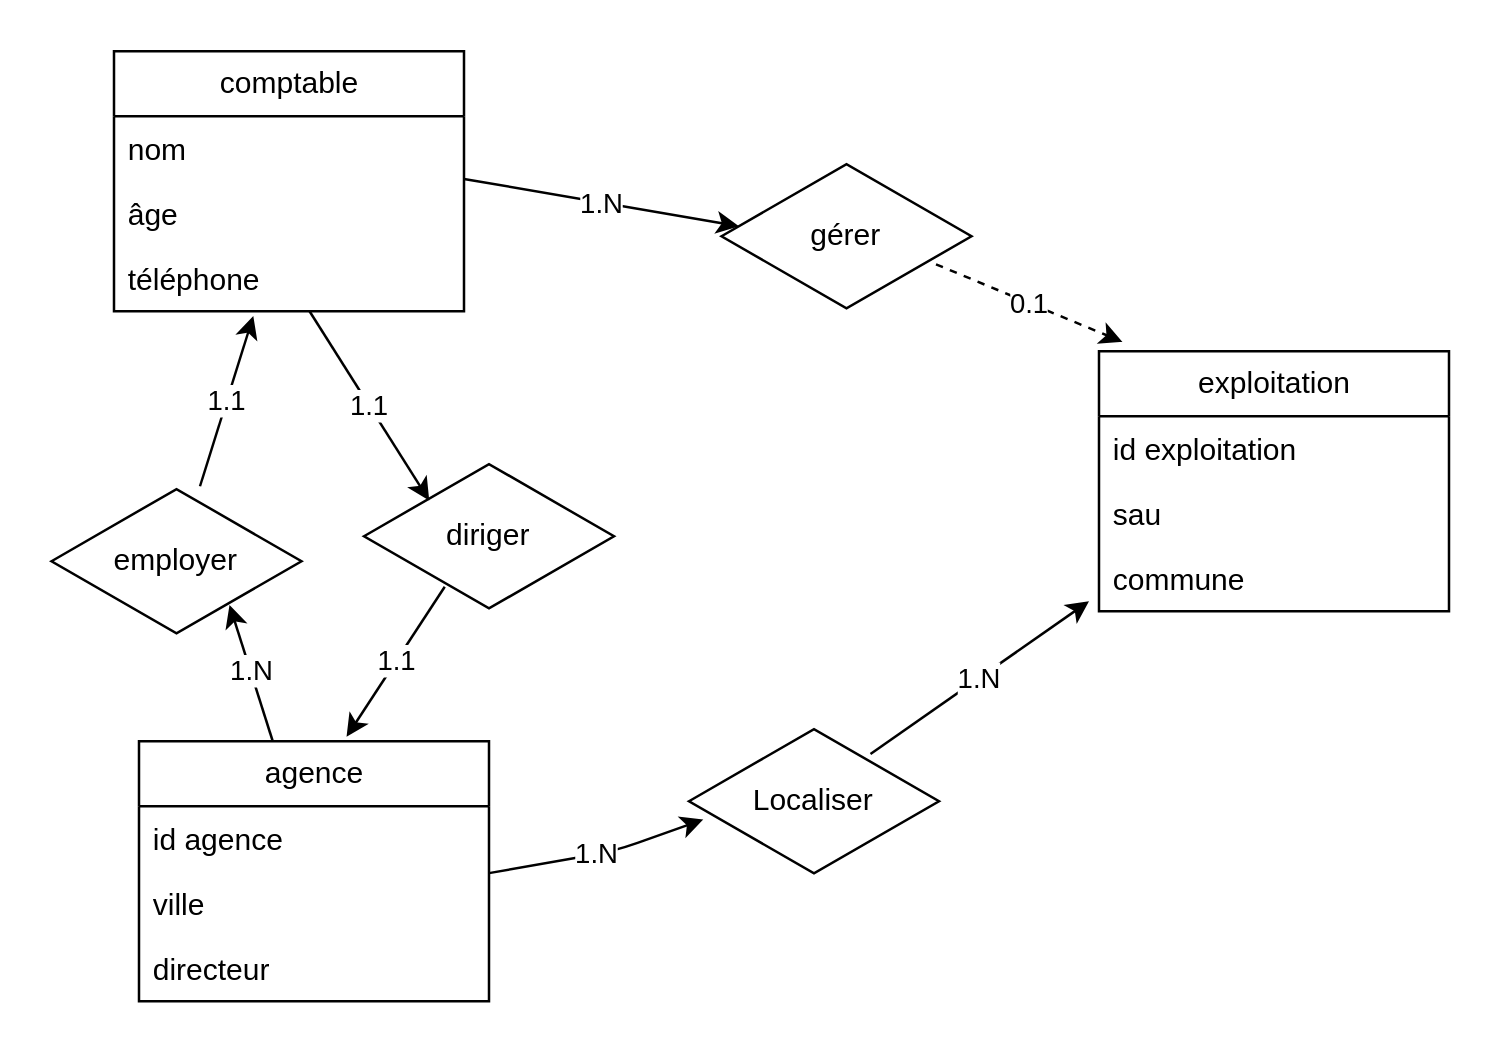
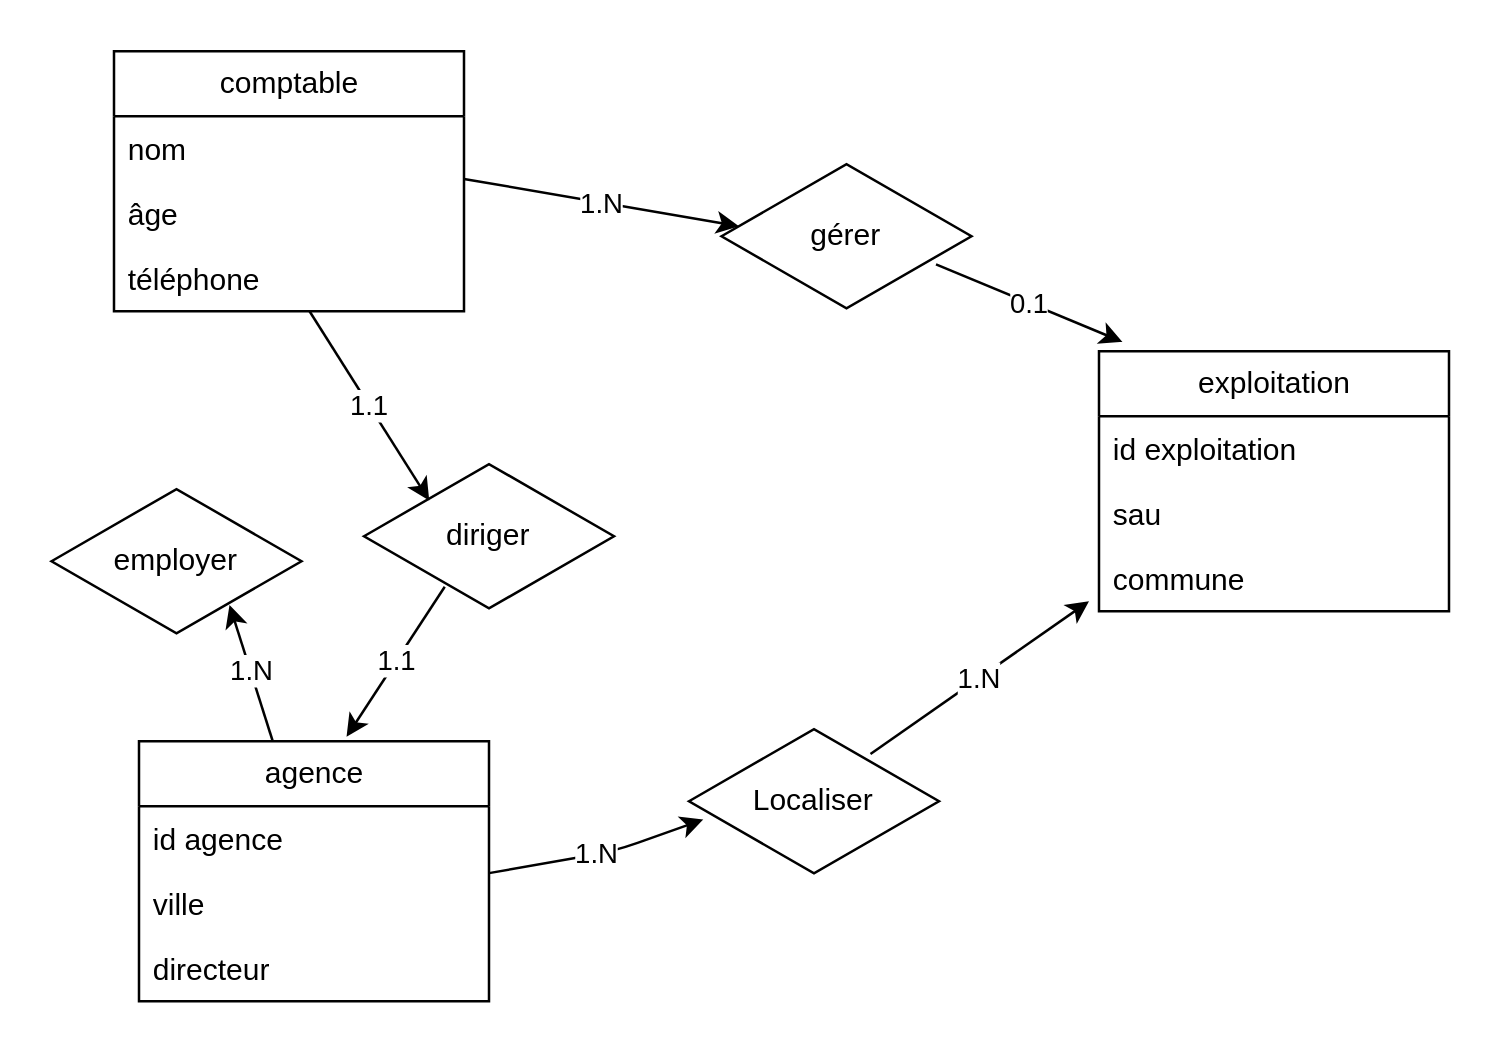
  <mxCell id="0" />
  <mxCell id="1" parent="0" />
  <mxCell id="2" value="1.N" style="edgeStyle=none;html=1;entryX=0.712;entryY=0.791;entryDx=0;entryDy=0;entryPerimeter=0;" edge="1" parent="1" source="3" target="18"><mxGeometry relative="1" as="geometry" /></mxCell>
  <mxCell id="3" value="agence" style="swimlane;fontStyle=0;childLayout=stackLayout;horizontal=1;startSize=26;fillColor=none;horizontalStack=0;resizeParent=1;resizeParentMax=0;resizeLast=0;collapsible=1;marginBottom=0;html=1;" vertex="1" parent="1"><mxGeometry x="55" y="296" width="140" height="104" as="geometry" /></mxCell>
  <mxCell id="4" value="id agence" style="text;strokeColor=none;fillColor=none;align=left;verticalAlign=top;spacingLeft=4;spacingRight=4;overflow=hidden;rotatable=0;points=[[0,0.5],[1,0.5]];portConstraint=eastwest;whiteSpace=wrap;html=1;" vertex="1" parent="3"><mxGeometry y="26" width="140" height="26" as="geometry" /></mxCell>
  <mxCell id="5" value="ville" style="text;strokeColor=none;fillColor=none;align=left;verticalAlign=top;spacingLeft=4;spacingRight=4;overflow=hidden;rotatable=0;points=[[0,0.5],[1,0.5]];portConstraint=eastwest;whiteSpace=wrap;html=1;" vertex="1" parent="3"><mxGeometry y="52" width="140" height="26" as="geometry" /></mxCell>
  <mxCell id="6" value="directeur" style="text;strokeColor=none;fillColor=none;align=left;verticalAlign=top;spacingLeft=4;spacingRight=4;overflow=hidden;rotatable=0;points=[[0,0.5],[1,0.5]];portConstraint=eastwest;whiteSpace=wrap;html=1;" vertex="1" parent="3"><mxGeometry y="78" width="140" height="26" as="geometry" /></mxCell>
  <mxCell id="7" value="comptable" style="swimlane;fontStyle=0;childLayout=stackLayout;horizontal=1;startSize=26;fillColor=none;horizontalStack=0;resizeParent=1;resizeParentMax=0;resizeLast=0;collapsible=1;marginBottom=0;html=1;" vertex="1" parent="1"><mxGeometry x="45" y="20" width="140" height="104" as="geometry"><mxRectangle x="70" y="130" width="100" height="30" as="alternateBounds" /></mxGeometry></mxCell>
  <mxCell id="8" value="nom" style="text;strokeColor=none;fillColor=none;align=left;verticalAlign=top;spacingLeft=4;spacingRight=4;overflow=hidden;rotatable=0;points=[[0,0.5],[1,0.5]];portConstraint=eastwest;whiteSpace=wrap;html=1;" vertex="1" parent="7"><mxGeometry y="26" width="140" height="26" as="geometry" /></mxCell>
  <mxCell id="9" value="âge" style="text;strokeColor=none;fillColor=none;align=left;verticalAlign=top;spacingLeft=4;spacingRight=4;overflow=hidden;rotatable=0;points=[[0,0.5],[1,0.5]];portConstraint=eastwest;whiteSpace=wrap;html=1;" vertex="1" parent="7"><mxGeometry y="52" width="140" height="26" as="geometry" /></mxCell>
  <mxCell id="10" value="téléphone" style="text;strokeColor=none;fillColor=none;align=left;verticalAlign=top;spacingLeft=4;spacingRight=4;overflow=hidden;rotatable=0;points=[[0,0.5],[1,0.5]];portConstraint=eastwest;whiteSpace=wrap;html=1;" vertex="1" parent="7"><mxGeometry y="78" width="140" height="26" as="geometry" /></mxCell>
  <mxCell id="11" value="exploitation" style="swimlane;fontStyle=0;childLayout=stackLayout;horizontal=1;startSize=26;fillColor=none;horizontalStack=0;resizeParent=1;resizeParentMax=0;resizeLast=0;collapsible=1;marginBottom=0;html=1;" vertex="1" parent="1"><mxGeometry x="439" y="140" width="140" height="104" as="geometry" /></mxCell>
  <mxCell id="12" value="id exploitation" style="text;strokeColor=none;fillColor=none;align=left;verticalAlign=top;spacingLeft=4;spacingRight=4;overflow=hidden;rotatable=0;points=[[0,0.5],[1,0.5]];portConstraint=eastwest;whiteSpace=wrap;html=1;" vertex="1" parent="11"><mxGeometry y="26" width="140" height="26" as="geometry" /></mxCell>
  <mxCell id="13" value="sau" style="text;strokeColor=none;fillColor=none;align=left;verticalAlign=top;spacingLeft=4;spacingRight=4;overflow=hidden;rotatable=0;points=[[0,0.5],[1,0.5]];portConstraint=eastwest;whiteSpace=wrap;html=1;" vertex="1" parent="11"><mxGeometry y="52" width="140" height="26" as="geometry" /></mxCell>
  <mxCell id="14" value="commune" style="text;strokeColor=none;fillColor=none;align=left;verticalAlign=top;spacingLeft=4;spacingRight=4;overflow=hidden;rotatable=0;points=[[0,0.5],[1,0.5]];portConstraint=eastwest;whiteSpace=wrap;html=1;" vertex="1" parent="11"><mxGeometry y="78" width="140" height="26" as="geometry" /></mxCell>
  <mxCell id="15" value="1.N" style="edgeStyle=none;html=1;" edge="1" parent="1" source="8"><mxGeometry relative="1" as="geometry"><mxPoint x="295" y="90" as="targetPoint" /></mxGeometry></mxCell>
  <mxCell id="16" value="Localiser" style="html=1;whiteSpace=wrap;aspect=fixed;shape=isoRectangle;" vertex="1" parent="1"><mxGeometry x="275" y="290" width="100" height="60" as="geometry" /></mxCell>
- <mxCell id="17" value="1.1" style="edgeStyle=none;html=1;entryX=0.398;entryY=1.074;entryDx=0;entryDy=0;entryPerimeter=0;" edge="1" parent="1" source="18" target="10"><mxGeometry relative="1" as="geometry" /></mxCell>
  <mxCell id="18" value="employer" style="html=1;whiteSpace=wrap;aspect=fixed;shape=isoRectangle;" vertex="1" parent="1"><mxGeometry x="20" y="194" width="100" height="60" as="geometry" /></mxCell>
  <mxCell id="19" value="1.1" style="edgeStyle=none;html=1;entryX=0.593;entryY=-0.017;entryDx=0;entryDy=0;entryPerimeter=0;exitX=0.323;exitY=0.837;exitDx=0;exitDy=0;exitPerimeter=0;" edge="1" parent="1" source="20" target="3"><mxGeometry relative="1" as="geometry" /></mxCell>
  <mxCell id="20" value="diriger" style="html=1;whiteSpace=wrap;aspect=fixed;shape=isoRectangle;" vertex="1" parent="1"><mxGeometry x="145" y="184" width="100" height="60" as="geometry" /></mxCell>
  <mxCell id="21" value="1.N" style="edgeStyle=none;html=1;exitX=0.726;exitY=0.185;exitDx=0;exitDy=0;exitPerimeter=0;" edge="1" parent="1" source="16"><mxGeometry relative="1" as="geometry"><mxPoint x="435" y="240" as="targetPoint" /><mxPoint x="365" y="310" as="sourcePoint" /></mxGeometry></mxCell>
- <mxCell id="22" value="0.1" style="edgeStyle=none;html=1;entryX=0.067;entryY=-0.036;entryDx=0;entryDy=0;entryPerimeter=0;exitX=0.858;exitY=0.687;exitDx=0;exitDy=0;exitPerimeter=0;dashed=1;" edge="1" parent="1" source="23" target="11"><mxGeometry relative="1" as="geometry" /></mxCell>
+ <mxCell id="22" value="0.1" style="edgeStyle=none;html=1;entryX=0.067;entryY=-0.036;entryDx=0;entryDy=0;entryPerimeter=0;exitX=0.858;exitY=0.687;exitDx=0;exitDy=0;exitPerimeter=0;" edge="1" parent="1" source="23" target="11"><mxGeometry relative="1" as="geometry" /></mxCell>
  <mxCell id="23" value="gérer" style="html=1;whiteSpace=wrap;aspect=fixed;shape=isoRectangle;" vertex="1" parent="1"><mxGeometry x="288" y="64" width="100" height="60" as="geometry" /></mxCell>
  <mxCell id="24" value="1.N" style="edgeStyle=none;html=1;entryX=0.057;entryY=0.622;entryDx=0;entryDy=0;entryPerimeter=0;" edge="1" parent="1" source="5" target="16"><mxGeometry relative="1" as="geometry"><Array as="points"><mxPoint x="245" y="340" /></Array></mxGeometry></mxCell>
  <mxCell id="25" value="1.1" style="edgeStyle=none;html=1;entryX=0.261;entryY=0.262;entryDx=0;entryDy=0;entryPerimeter=0;" edge="1" parent="1" source="10" target="20"><mxGeometry relative="1" as="geometry" /></mxCell>
